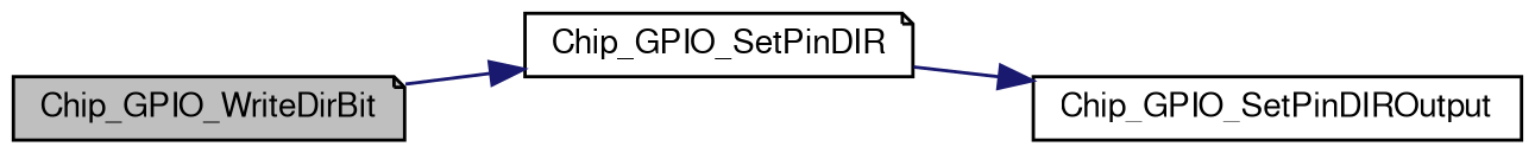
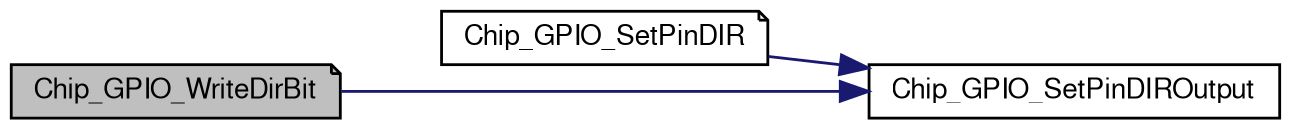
  digraph {
    rankdir=LR
    node [color=black fillcolor=white fontname=FreeSans fontsize=10 shape=note style=filled]
    edge [color=midnightblue fontname=FreeSans fontsize=10 labelfontname=FreeSans labelfontsize=10 style=solid]
    n1 [fillcolor=grey75 fontcolor=black height=0.2 label=Chip_GPIO_WriteDirBit width=0.4]
    n2 [height=0.2 label=Chip_GPIO_SetPinDIR width=0.4]
    n3 [height=0.2 label=Chip_GPIO_SetPinDIROutput shape=box width=0.4]
-   n1 -> n2
+   n1 -> n3
    n2 -> n3
  }
